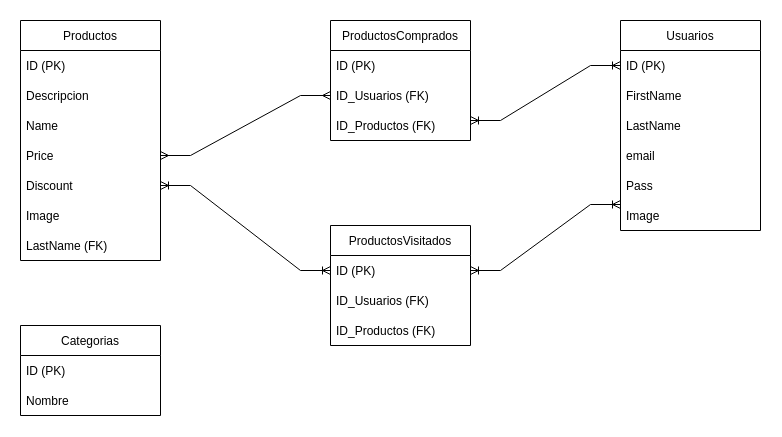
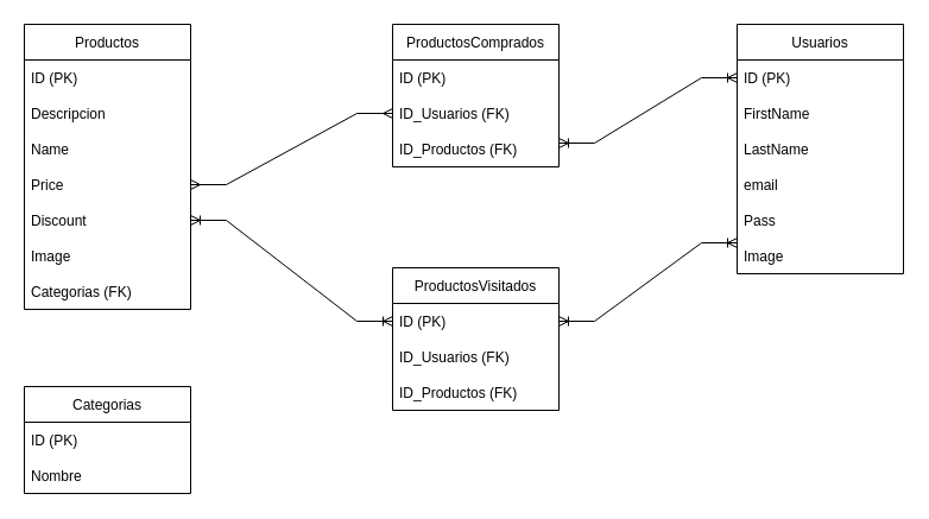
  <mxCell id="0" />
  <mxCell id="1" parent="0" />
  <mxCell id="2" value="Productos" style="swimlane;fontStyle=0;childLayout=stackLayout;horizontal=1;startSize=30;horizontalStack=0;resizeParent=1;resizeParentMax=0;resizeLast=0;collapsible=1;marginBottom=0;" vertex="1" parent="1"><mxGeometry x="20" y="20" width="140" height="240" as="geometry" /></mxCell>
  <mxCell id="3" value="ID (PK)" style="text;strokeColor=none;fillColor=none;align=left;verticalAlign=middle;spacingLeft=4;spacingRight=4;overflow=hidden;points=[[0,0.5],[1,0.5]];portConstraint=eastwest;rotatable=0;" vertex="1" parent="2"><mxGeometry y="30" width="140" height="30" as="geometry" /></mxCell>
  <mxCell id="4" value="Descripcion" style="text;strokeColor=none;fillColor=none;align=left;verticalAlign=middle;spacingLeft=4;spacingRight=4;overflow=hidden;points=[[0,0.5],[1,0.5]];portConstraint=eastwest;rotatable=0;" vertex="1" parent="2"><mxGeometry y="60" width="140" height="30" as="geometry" /></mxCell>
  <mxCell id="5" value="Name" style="text;strokeColor=none;fillColor=none;align=left;verticalAlign=middle;spacingLeft=4;spacingRight=4;overflow=hidden;points=[[0,0.5],[1,0.5]];portConstraint=eastwest;rotatable=0;" vertex="1" parent="2"><mxGeometry y="90" width="140" height="30" as="geometry" /></mxCell>
  <mxCell id="6" value="Price" style="text;strokeColor=none;fillColor=none;align=left;verticalAlign=middle;spacingLeft=4;spacingRight=4;overflow=hidden;points=[[0,0.5],[1,0.5]];portConstraint=eastwest;rotatable=0;" vertex="1" parent="2"><mxGeometry y="120" width="140" height="30" as="geometry" /></mxCell>
  <mxCell id="7" value="Discount" style="text;strokeColor=none;fillColor=none;align=left;verticalAlign=middle;spacingLeft=4;spacingRight=4;overflow=hidden;points=[[0,0.5],[1,0.5]];portConstraint=eastwest;rotatable=0;" vertex="1" parent="2"><mxGeometry y="150" width="140" height="30" as="geometry" /></mxCell>
  <mxCell id="8" value="Image" style="text;strokeColor=none;fillColor=none;align=left;verticalAlign=middle;spacingLeft=4;spacingRight=4;overflow=hidden;points=[[0,0.5],[1,0.5]];portConstraint=eastwest;rotatable=0;" vertex="1" parent="2"><mxGeometry y="180" width="140" height="30" as="geometry" /></mxCell>
- <mxCell id="9" value="LastName (FK)" style="text;strokeColor=none;fillColor=none;align=left;verticalAlign=middle;spacingLeft=4;spacingRight=4;overflow=hidden;points=[[0,0.5],[1,0.5]];portConstraint=eastwest;rotatable=0;" vertex="1" parent="2"><mxGeometry y="210" width="140" height="30" as="geometry" /></mxCell>
+ <mxCell id="9" value="Categorias (FK)" style="text;strokeColor=none;fillColor=none;align=left;verticalAlign=middle;spacingLeft=4;spacingRight=4;overflow=hidden;points=[[0,0.5],[1,0.5]];portConstraint=eastwest;rotatable=0;" vertex="1" parent="2"><mxGeometry y="210" width="140" height="30" as="geometry" /></mxCell>
  <mxCell id="10" value="Usuarios" style="swimlane;fontStyle=0;childLayout=stackLayout;horizontal=1;startSize=30;horizontalStack=0;resizeParent=1;resizeParentMax=0;resizeLast=0;collapsible=1;marginBottom=0;" vertex="1" parent="1"><mxGeometry x="620" y="20" width="140" height="210" as="geometry" /></mxCell>
  <mxCell id="11" value="ID (PK)" style="text;strokeColor=none;fillColor=none;align=left;verticalAlign=middle;spacingLeft=4;spacingRight=4;overflow=hidden;points=[[0,0.5],[1,0.5]];portConstraint=eastwest;rotatable=0;" vertex="1" parent="10"><mxGeometry y="30" width="140" height="30" as="geometry" /></mxCell>
  <mxCell id="12" value="FirstName" style="text;strokeColor=none;fillColor=none;align=left;verticalAlign=middle;spacingLeft=4;spacingRight=4;overflow=hidden;points=[[0,0.5],[1,0.5]];portConstraint=eastwest;rotatable=0;" vertex="1" parent="10"><mxGeometry y="60" width="140" height="30" as="geometry" /></mxCell>
  <mxCell id="13" value="LastName" style="text;strokeColor=none;fillColor=none;align=left;verticalAlign=middle;spacingLeft=4;spacingRight=4;overflow=hidden;points=[[0,0.5],[1,0.5]];portConstraint=eastwest;rotatable=0;" vertex="1" parent="10"><mxGeometry y="90" width="140" height="30" as="geometry" /></mxCell>
  <mxCell id="14" value="email" style="text;strokeColor=none;fillColor=none;align=left;verticalAlign=middle;spacingLeft=4;spacingRight=4;overflow=hidden;points=[[0,0.5],[1,0.5]];portConstraint=eastwest;rotatable=0;" vertex="1" parent="10"><mxGeometry y="120" width="140" height="30" as="geometry" /></mxCell>
  <mxCell id="15" value="Pass" style="text;strokeColor=none;fillColor=none;align=left;verticalAlign=middle;spacingLeft=4;spacingRight=4;overflow=hidden;points=[[0,0.5],[1,0.5]];portConstraint=eastwest;rotatable=0;" vertex="1" parent="10"><mxGeometry y="150" width="140" height="30" as="geometry" /></mxCell>
  <mxCell id="16" value="Image" style="text;strokeColor=none;fillColor=none;align=left;verticalAlign=middle;spacingLeft=4;spacingRight=4;overflow=hidden;points=[[0,0.5],[1,0.5]];portConstraint=eastwest;rotatable=0;" vertex="1" parent="10"><mxGeometry y="180" width="140" height="30" as="geometry" /></mxCell>
  <mxCell id="17" value="Categorias" style="swimlane;fontStyle=0;childLayout=stackLayout;horizontal=1;startSize=30;horizontalStack=0;resizeParent=1;resizeParentMax=0;resizeLast=0;collapsible=1;marginBottom=0;" vertex="1" parent="1"><mxGeometry x="20" y="325" width="140" height="90" as="geometry" /></mxCell>
  <mxCell id="18" value="ID (PK)" style="text;strokeColor=none;fillColor=none;align=left;verticalAlign=middle;spacingLeft=4;spacingRight=4;overflow=hidden;points=[[0,0.5],[1,0.5]];portConstraint=eastwest;rotatable=0;" vertex="1" parent="17"><mxGeometry y="30" width="140" height="30" as="geometry" /></mxCell>
  <mxCell id="19" value="Nombre" style="text;strokeColor=none;fillColor=none;align=left;verticalAlign=middle;spacingLeft=4;spacingRight=4;overflow=hidden;points=[[0,0.5],[1,0.5]];portConstraint=eastwest;rotatable=0;" vertex="1" parent="17"><mxGeometry y="60" width="140" height="30" as="geometry" /></mxCell>
  <mxCell id="20" value="ProductosVisitados" style="swimlane;fontStyle=0;childLayout=stackLayout;horizontal=1;startSize=30;horizontalStack=0;resizeParent=1;resizeParentMax=0;resizeLast=0;collapsible=1;marginBottom=0;" vertex="1" parent="1"><mxGeometry x="330" y="225" width="140" height="120" as="geometry" /></mxCell>
  <mxCell id="21" value="ID (PK)" style="text;strokeColor=none;fillColor=none;align=left;verticalAlign=middle;spacingLeft=4;spacingRight=4;overflow=hidden;points=[[0,0.5],[1,0.5]];portConstraint=eastwest;rotatable=0;" vertex="1" parent="20"><mxGeometry y="30" width="140" height="30" as="geometry" /></mxCell>
  <mxCell id="22" value="ID_Usuarios (FK)" style="text;strokeColor=none;fillColor=none;align=left;verticalAlign=middle;spacingLeft=4;spacingRight=4;overflow=hidden;points=[[0,0.5],[1,0.5]];portConstraint=eastwest;rotatable=0;" vertex="1" parent="20"><mxGeometry y="60" width="140" height="30" as="geometry" /></mxCell>
  <mxCell id="23" value="ID_Productos (FK)" style="text;strokeColor=none;fillColor=none;align=left;verticalAlign=middle;spacingLeft=4;spacingRight=4;overflow=hidden;points=[[0,0.5],[1,0.5]];portConstraint=eastwest;rotatable=0;" vertex="1" parent="20"><mxGeometry y="90" width="140" height="30" as="geometry" /></mxCell>
  <mxCell id="24" value="ProductosComprados" style="swimlane;fontStyle=0;childLayout=stackLayout;horizontal=1;startSize=30;horizontalStack=0;resizeParent=1;resizeParentMax=0;resizeLast=0;collapsible=1;marginBottom=0;" vertex="1" parent="1"><mxGeometry x="330" y="20" width="140" height="120" as="geometry" /></mxCell>
  <mxCell id="25" value="ID (PK)" style="text;strokeColor=none;fillColor=none;align=left;verticalAlign=middle;spacingLeft=4;spacingRight=4;overflow=hidden;points=[[0,0.5],[1,0.5]];portConstraint=eastwest;rotatable=0;" vertex="1" parent="24"><mxGeometry y="30" width="140" height="30" as="geometry" /></mxCell>
  <mxCell id="26" value="ID_Usuarios (FK)" style="text;strokeColor=none;fillColor=none;align=left;verticalAlign=middle;spacingLeft=4;spacingRight=4;overflow=hidden;points=[[0,0.5],[1,0.5]];portConstraint=eastwest;rotatable=0;" vertex="1" parent="24"><mxGeometry y="60" width="140" height="30" as="geometry" /></mxCell>
  <mxCell id="27" value="ID_Productos (FK)" style="text;strokeColor=none;fillColor=none;align=left;verticalAlign=middle;spacingLeft=4;spacingRight=4;overflow=hidden;points=[[0,0.5],[1,0.5]];portConstraint=eastwest;rotatable=0;" vertex="1" parent="24"><mxGeometry y="90" width="140" height="30" as="geometry" /></mxCell>
  <mxCell id="28" value="" style="edgeStyle=entityRelationEdgeStyle;fontSize=12;html=1;endArrow=ERmany;startArrow=ERmany;rounded=0;exitX=1;exitY=0.5;exitDx=0;exitDy=0;entryX=0;entryY=0.5;entryDx=0;entryDy=0;" edge="1" parent="1" source="6"><mxGeometry width="100" height="100" relative="1" as="geometry"><mxPoint x="410" y="215" as="sourcePoint" /><mxPoint x="330" y="95" as="targetPoint" /></mxGeometry></mxCell>
  <mxCell id="29" value="" style="edgeStyle=entityRelationEdgeStyle;fontSize=12;html=1;endArrow=ERoneToMany;startArrow=ERoneToMany;rounded=0;" edge="1" parent="1" source="21"><mxGeometry width="100" height="100" relative="1" as="geometry"><mxPoint x="510" y="305" as="sourcePoint" /><mxPoint x="620" y="204" as="targetPoint" /></mxGeometry></mxCell>
  <mxCell id="30" value="" style="edgeStyle=entityRelationEdgeStyle;fontSize=12;html=1;endArrow=ERoneToMany;startArrow=ERoneToMany;rounded=0;entryX=0;entryY=0.5;entryDx=0;entryDy=0;exitX=1;exitY=0.5;exitDx=0;exitDy=0;" edge="1" parent="1" source="7" target="21"><mxGeometry width="100" height="100" relative="1" as="geometry"><mxPoint x="410" y="225" as="sourcePoint" /><mxPoint x="470" y="515" as="targetPoint" /></mxGeometry></mxCell>
  <mxCell id="31" value="" style="edgeStyle=entityRelationEdgeStyle;fontSize=12;html=1;endArrow=ERoneToMany;startArrow=ERoneToMany;rounded=0;entryX=0;entryY=0.5;entryDx=0;entryDy=0;" edge="1" parent="1" target="11"><mxGeometry width="100" height="100" relative="1" as="geometry"><mxPoint x="470" y="120" as="sourcePoint" /><mxPoint x="570" y="20" as="targetPoint" /></mxGeometry></mxCell>
